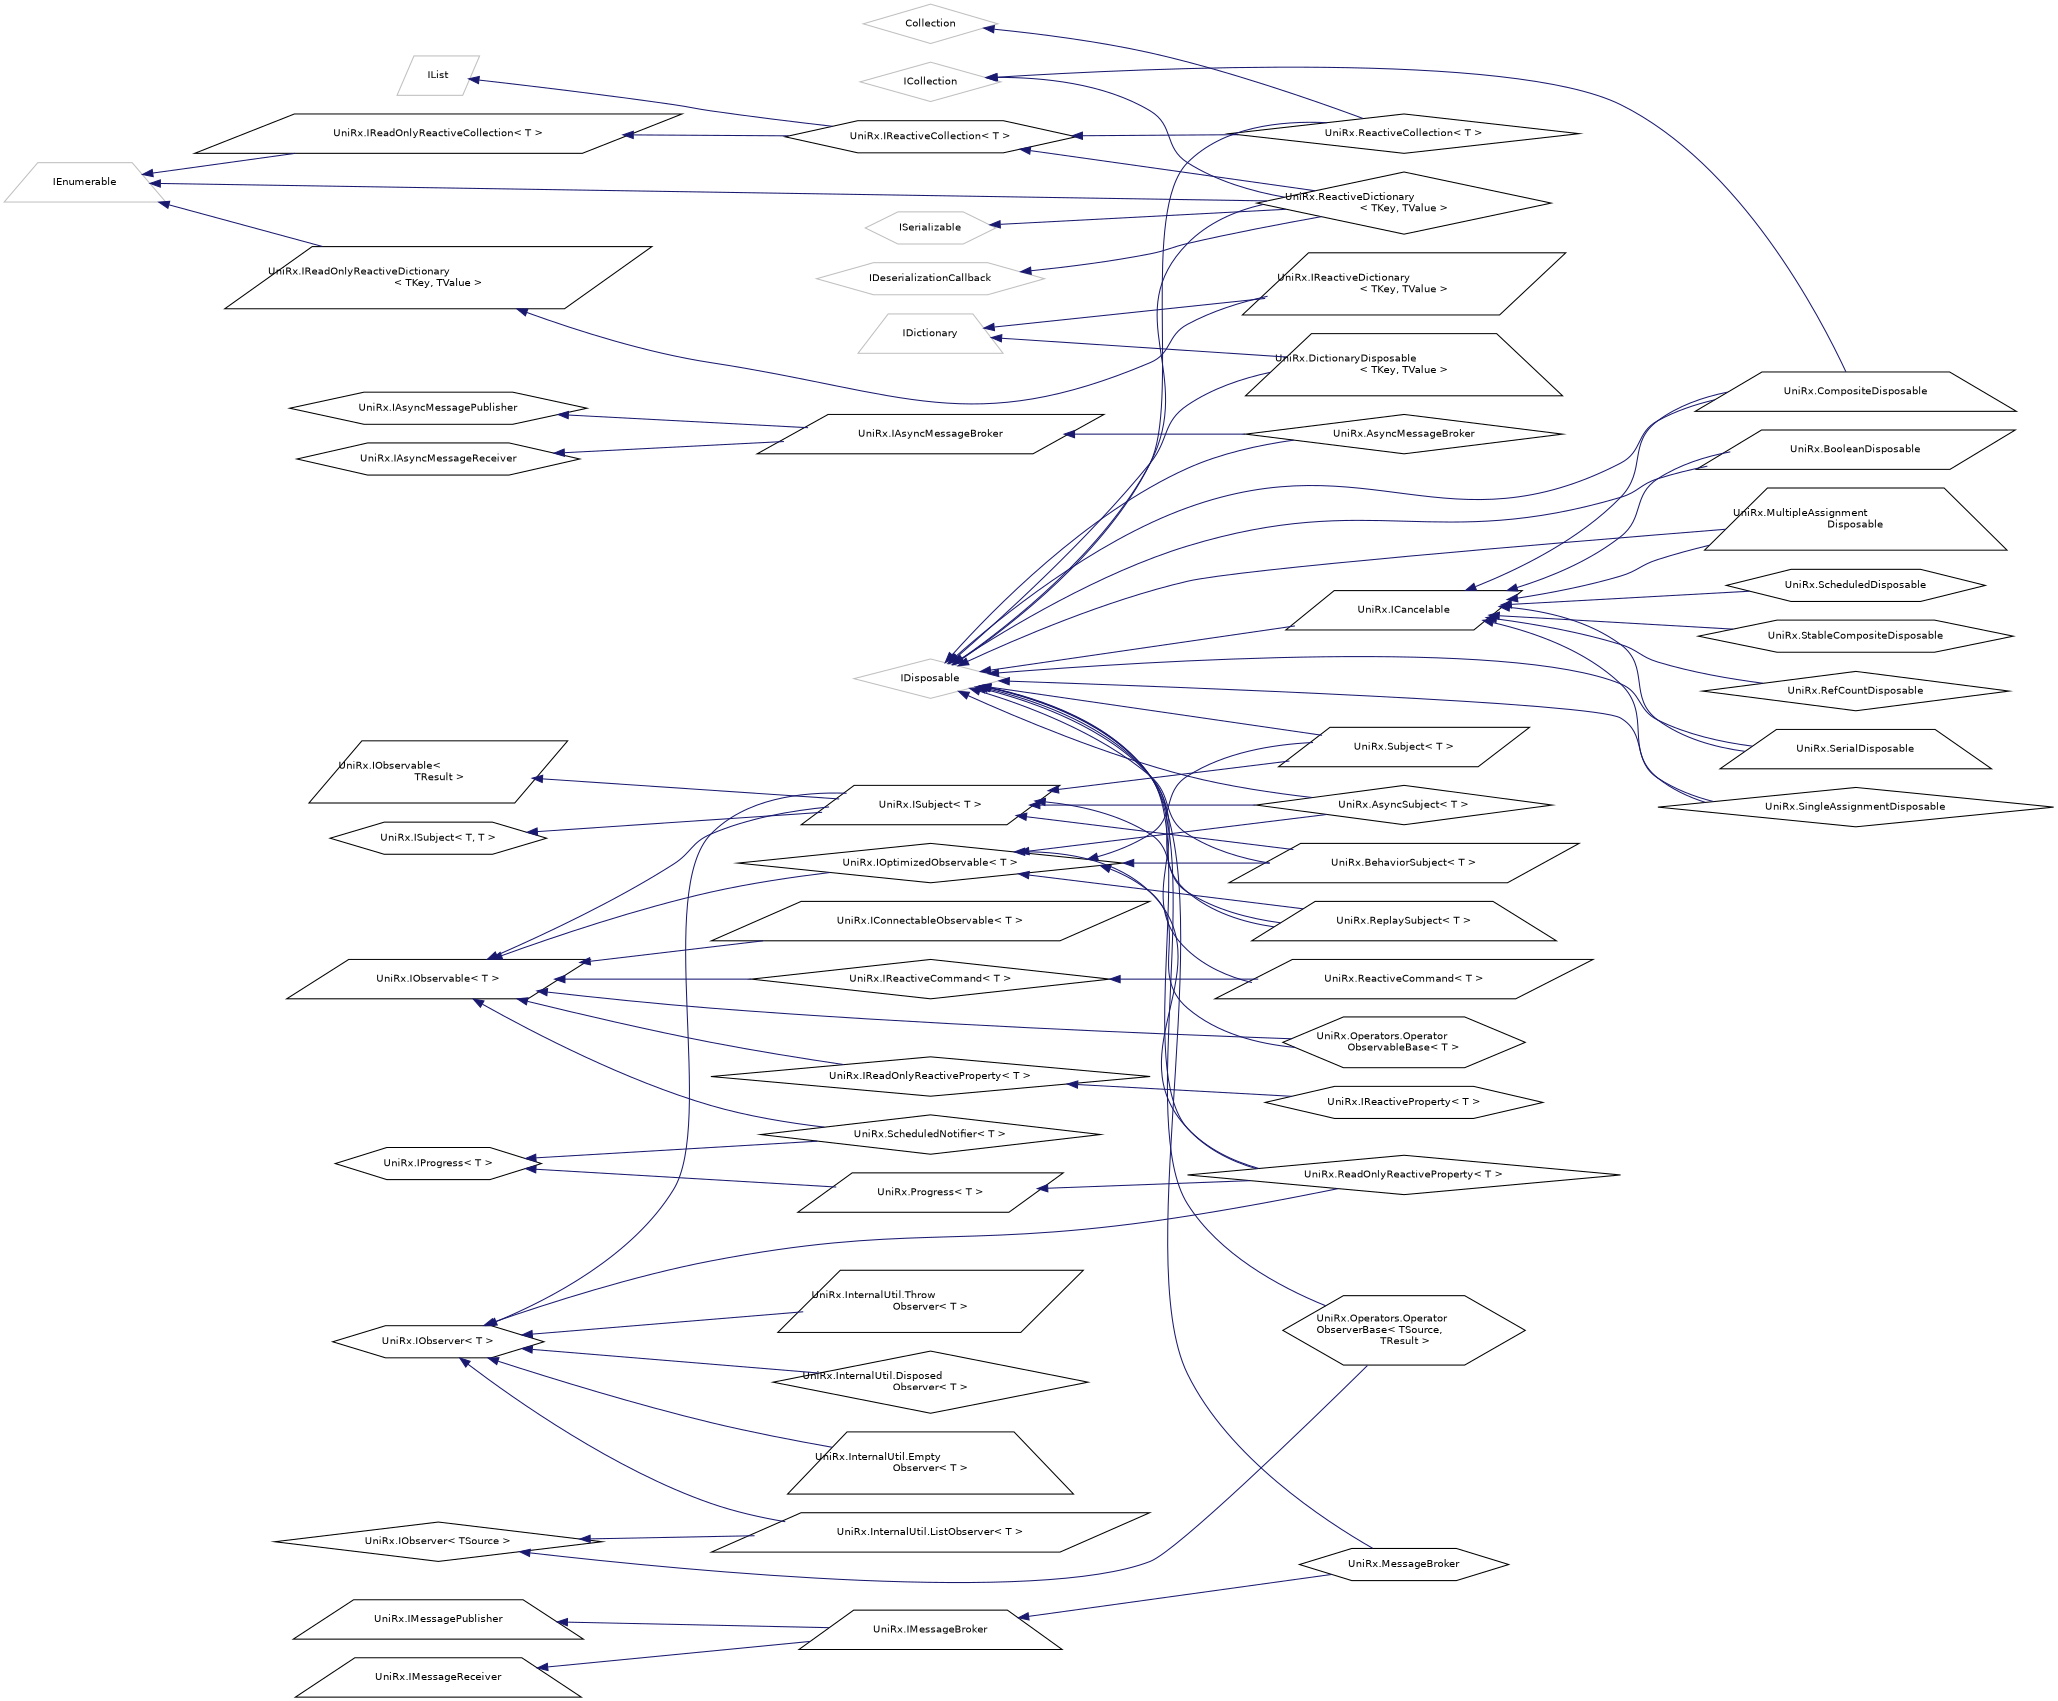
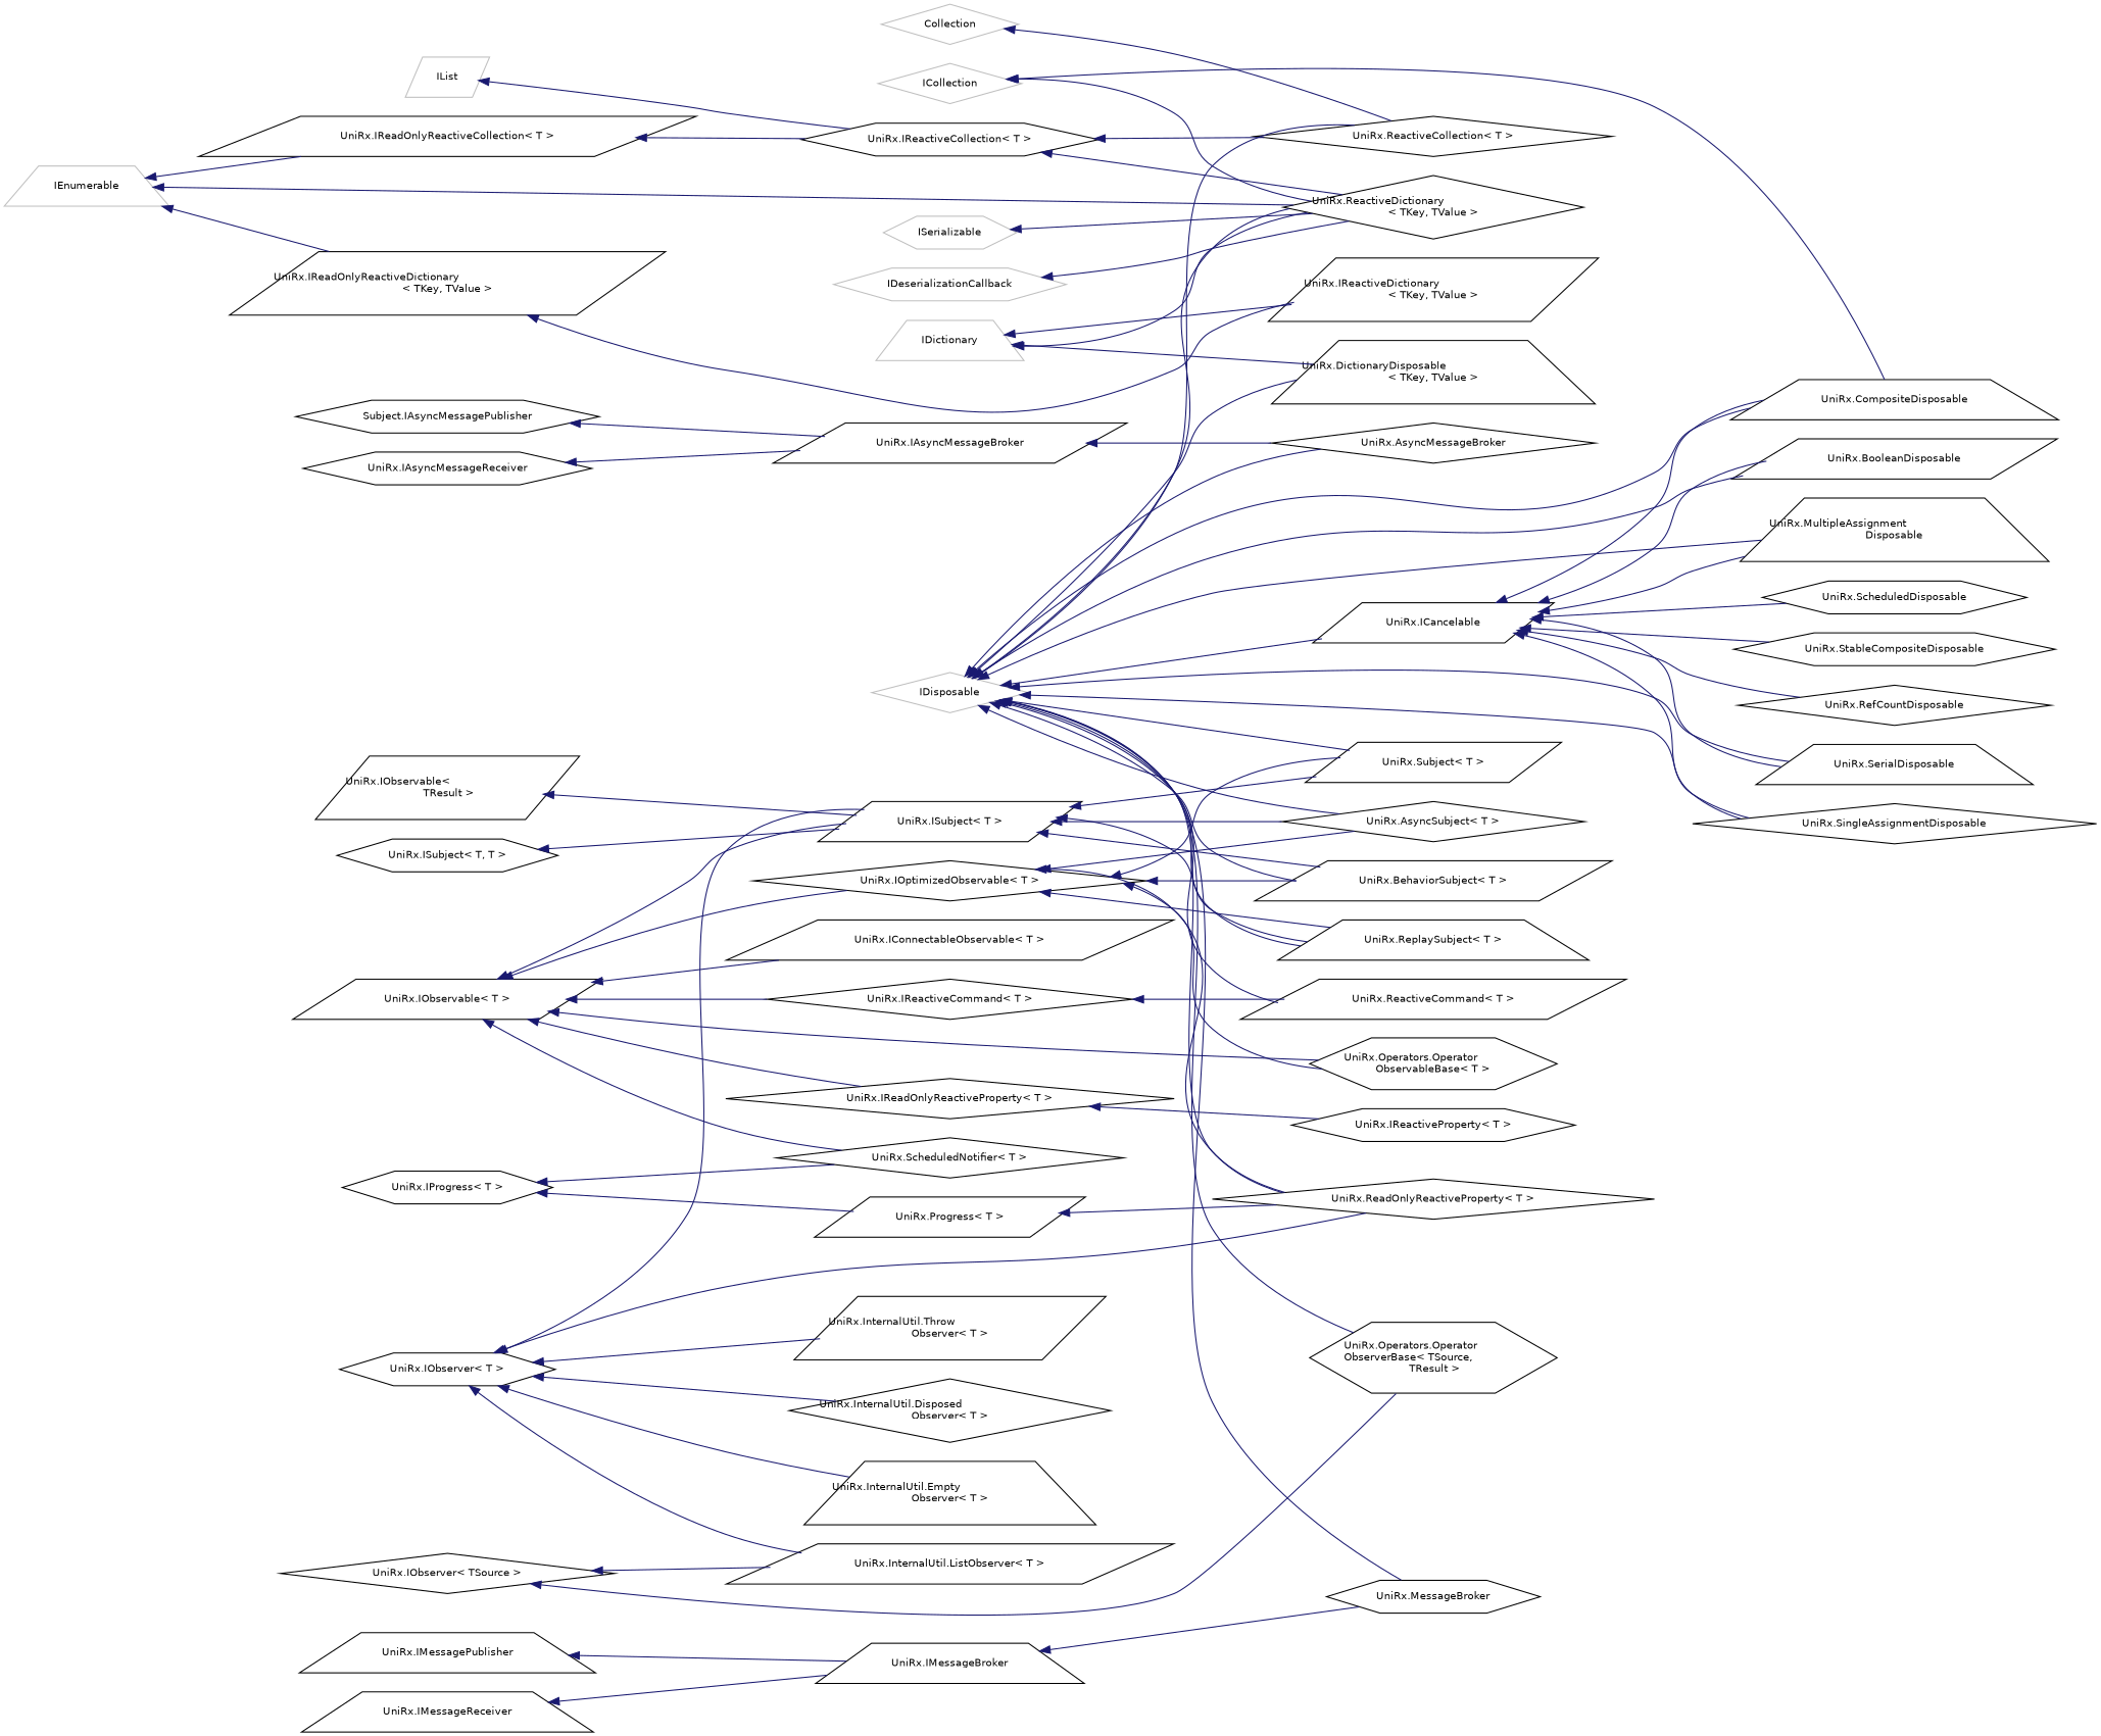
  digraph {
    rankdir=LR
    node [color=black fillcolor=white fontname=Helvetica fontsize=10 shape=parallelogram style=filled]
    edge [color=midnightblue dir=back fontname=Helvetica fontsize=10 labelfontname=Helvetica labelfontsize=10 style=solid]
    n1 [color=grey75 height=0.2 label=Collection shape=diamond width=0.4]
    n2 [height=0.2 label="UniRx.ReactiveCollection\< T \>" shape=diamond width=0.4]
-   n3 [height=0.2 label="UniRx.IAsyncMessagePublisher" shape=hexagon width=0.4]
+   n3 [height=0.2 label="Subject.IAsyncMessagePublisher" shape=hexagon width=0.4]
    n4 [height=0.2 label="UniRx.IAsyncMessageBroker" width=0.4]
    n5 [height=0.2 label="UniRx.AsyncMessageBroker" shape=diamond width=0.4]
    n6 [height=0.2 label="UniRx.IAsyncMessageReceiver" shape=hexagon width=0.4]
    n7 [color=grey75 height=0.2 label=ICollection shape=diamond width=0.4]
    n8 [height=0.2 label="UniRx.CompositeDisposable" shape=trapezium width=0.4]
    n9 [height=0.2 label="UniRx.ReactiveDictionary\l\< TKey, TValue \>" shape=diamond width=0.4]
    n10 [color=grey75 height=0.2 label=IDeserializationCallback shape=hexagon width=0.4]
    n11 [color=grey75 height=0.2 label=IDictionary shape=trapezium width=0.4]
    n12 [height=0.2 label="UniRx.DictionaryDisposable\l\< TKey, TValue \>" shape=trapezium width=0.4]
    n13 [height=0.2 label="UniRx.IReactiveDictionary\l\< TKey, TValue \>" width=0.4]
    n14 [color=grey75 height=0.2 label=IDisposable shape=diamond width=0.4]
    n15 [height=0.2 label="UniRx.AsyncSubject\< T \>" shape=diamond width=0.4]
    n16 [height=0.2 label="UniRx.BehaviorSubject\< T \>" width=0.4]
    n17 [height=0.2 label="UniRx.BooleanDisposable" width=0.4]
    n18 [height=0.2 label="UniRx.ICancelable" width=0.4]
    n19 [height=0.2 label="UniRx.MultipleAssignment\lDisposable" shape=trapezium width=0.4]
    n20 [height=0.2 label="UniRx.SerialDisposable" shape=trapezium width=0.4]
    n21 [height=0.2 label="UniRx.SingleAssignmentDisposable" shape=diamond width=0.4]
    n22 [height=0.2 label="UniRx.MessageBroker" shape=hexagon width=0.4]
    n23 [height=0.2 label="UniRx.Operators.Operator\lObserverBase\< TSource,\l TResult \>" shape=hexagon width=0.4]
    n24 [height=0.2 label="UniRx.ReactiveCommand\< T \>" width=0.4]
    n25 [height=0.2 label="UniRx.ReadOnlyReactiveProperty\< T \>" shape=diamond width=0.4]
    n26 [height=0.2 label="UniRx.ReplaySubject\< T \>" shape=trapezium width=0.4]
    n27 [height=0.2 label="UniRx.Subject\< T \>" width=0.4]
    n28 [height=0.2 label="UniRx.RefCountDisposable" shape=diamond width=0.4]
    n29 [height=0.2 label="UniRx.ScheduledDisposable" shape=hexagon width=0.4]
    n30 [height=0.2 label="UniRx.StableCompositeDisposable" shape=hexagon width=0.4]
    n31 [color=grey75 height=0.2 label=IEnumerable shape=trapezium width=0.4]
    n32 [height=0.2 label="UniRx.IReadOnlyReactiveCollection\< T \>" width=0.4]
    n33 [height=0.2 label="UniRx.IReadOnlyReactiveDictionary\l\< TKey, TValue \>" width=0.4]
    n34 [height=0.2 label="UniRx.IReactiveCollection\< T \>" shape=hexagon width=0.4]
    n35 [color=grey75 height=0.2 label=IList width=0.4]
    n36 [height=0.2 label="UniRx.IMessagePublisher" shape=trapezium width=0.4]
    n37 [height=0.2 label="UniRx.IMessageBroker" shape=trapezium width=0.4]
    n38 [height=0.2 label="UniRx.IMessageReceiver" shape=trapezium width=0.4]
    n39 [height=0.2 label="UniRx.IObservable\< T \>" width=0.4]
    n40 [height=0.2 label="UniRx.IConnectableObservable\< T \>" width=0.4]
    n41 [height=0.2 label="UniRx.IOptimizedObservable\< T \>" shape=diamond width=0.4]
    n42 [height=0.2 label="UniRx.Operators.Operator\lObservableBase\< T \>" shape=hexagon width=0.4]
    n43 [height=0.2 label="UniRx.IReactiveCommand\< T \>" shape=diamond width=0.4]
    n44 [height=0.2 label="UniRx.IReadOnlyReactiveProperty\< T \>" shape=diamond width=0.4]
    n45 [height=0.2 label="UniRx.ISubject\< T \>" width=0.4]
    n46 [height=0.2 label="UniRx.ScheduledNotifier\< T \>" shape=diamond width=0.4]
    n47 [height=0.2 label="UniRx.IReactiveProperty\< T \>" shape=hexagon width=0.4]
    n48 [height=0.2 label="UniRx.IObservable\<\l TResult \>" width=0.4]
    n49 [height=0.2 label="UniRx.IObserver\< T \>" shape=hexagon width=0.4]
    n50 [height=0.2 label="UniRx.InternalUtil.Disposed\lObserver\< T \>" shape=diamond width=0.4]
    n51 [height=0.2 label="UniRx.InternalUtil.Empty\lObserver\< T \>" shape=trapezium width=0.4]
    n52 [height=0.2 label="UniRx.InternalUtil.ListObserver\< T \>" width=0.4]
    n53 [height=0.2 label="UniRx.InternalUtil.Throw\lObserver\< T \>" width=0.4]
    n54 [height=0.2 label="UniRx.IObserver\< TSource \>" shape=diamond width=0.4]
    n55 [height=0.2 label="UniRx.IProgress\< T \>" shape=hexagon width=0.4]
    n56 [height=0.2 label="UniRx.Progress\< T \>" width=0.4]
    n57 [color=grey75 height=0.2 label=ISerializable shape=hexagon width=0.4]
    n58 [height=0.2 label="UniRx.ISubject\< T, T \>" shape=hexagon width=0.4]
    n1 -> n2
    n3 -> n4
    n4 -> n5
    n6 -> n4
    n7 -> n8
    n7 -> n9
    n10 -> n9
+   n11 -> n9
    n11 -> n12
    n11 -> n13
    n14 -> n2
    n14 -> n5
    n14 -> n8
    n14 -> n9
    n14 -> n12
    n14 -> n15
    n14 -> n16
    n14 -> n17
    n14 -> n18
    n14 -> n19
    n14 -> n20
    n14 -> n21
    n14 -> n22
    n14 -> n23
    n14 -> n24
    n14 -> n25
    n14 -> n26
    n14 -> n27
    n18 -> n8
    n18 -> n17
    n18 -> n19
    n18 -> n20
    n18 -> n21
    n18 -> n28
    n18 -> n29
    n18 -> n30
    n31 -> n9
    n31 -> n32
    n31 -> n33
    n32 -> n34
    n33 -> n13
    n34 -> n2
    n34 -> n9
    n35 -> n34
    n36 -> n37
    n37 -> n22
    n38 -> n37
    n39 -> n40
    n39 -> n41
    n39 -> n42
    n39 -> n43
    n39 -> n44
    n39 -> n45
    n39 -> n46
    n41 -> n15
    n41 -> n16
    n41 -> n25
    n41 -> n26
    n41 -> n27
    n41 -> n42
    n43 -> n24
    n44 -> n47
    n45 -> n15
    n45 -> n16
    n45 -> n26
    n45 -> n27
    n48 -> n45
    n49 -> n25
    n49 -> n45
    n49 -> n50
    n49 -> n51
    n49 -> n52
    n49 -> n53
    n54 -> n23
    n54 -> n52
    n55 -> n46
    n55 -> n56
    n56 -> n25
    n57 -> n9
    n58 -> n45
  }
